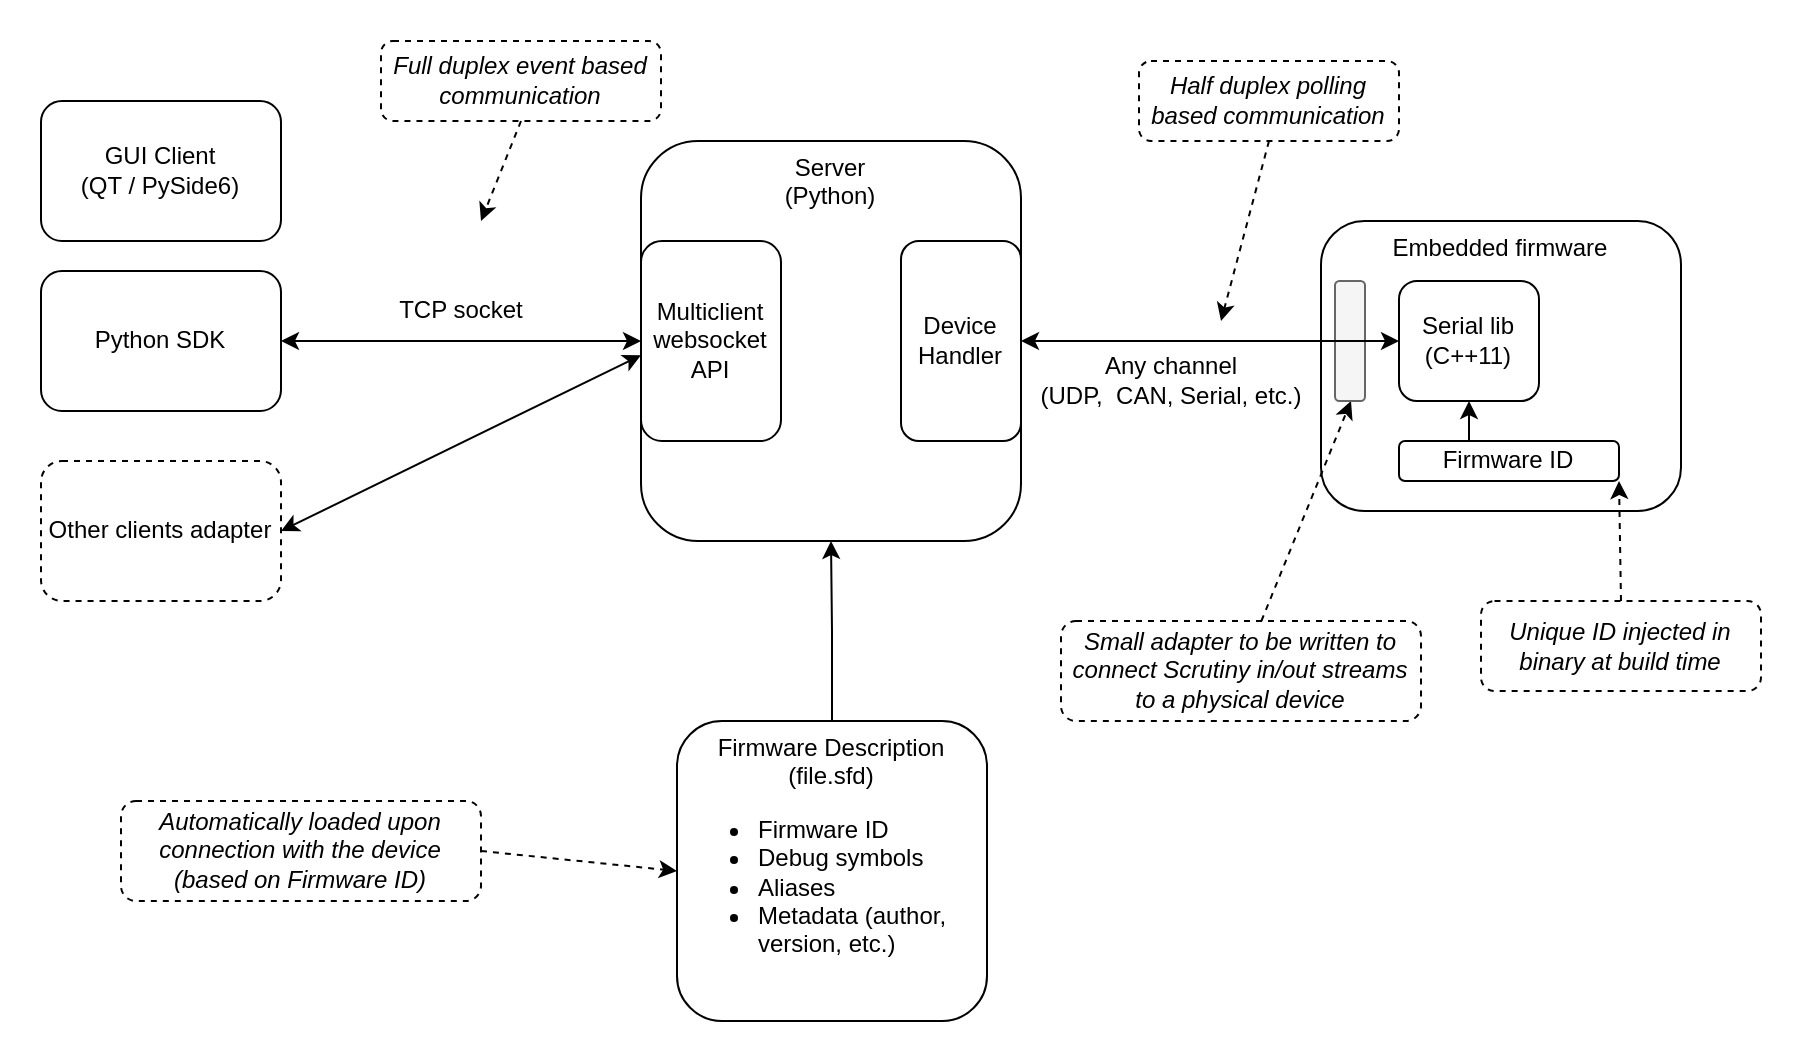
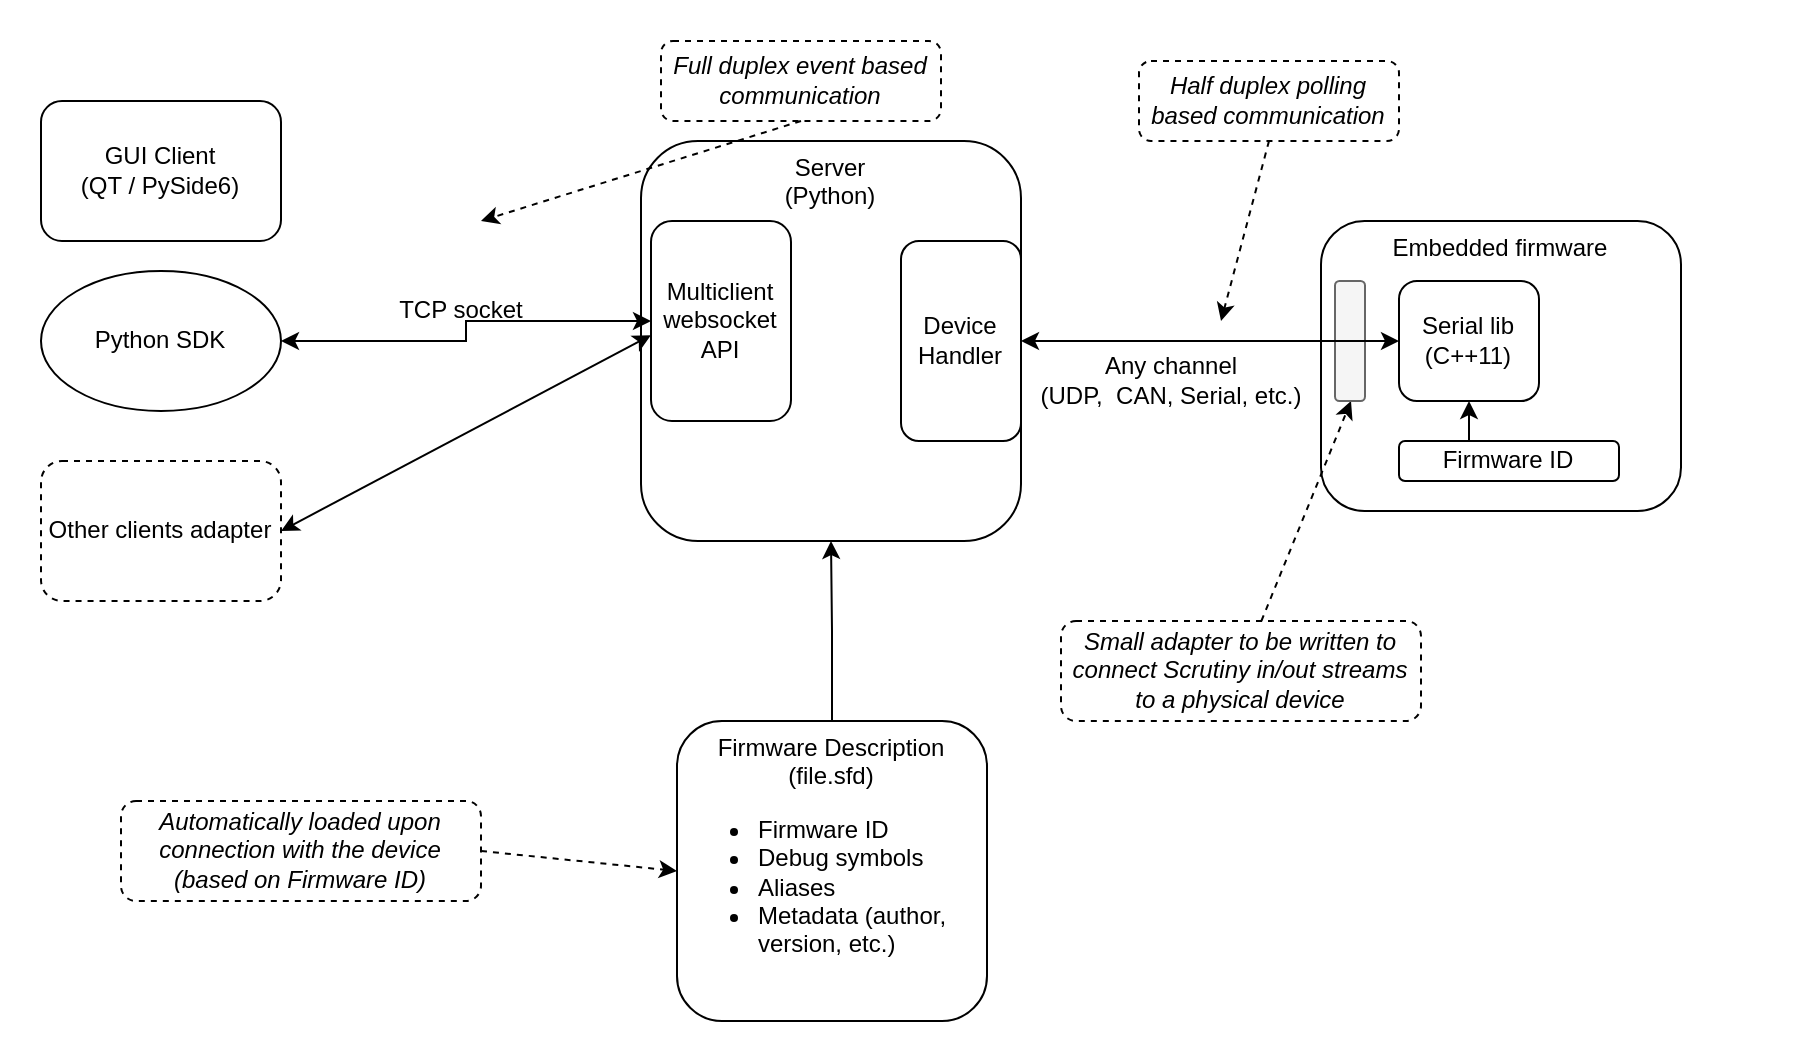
  <mxCell id="0" />
  <mxCell id="1" parent="0" />
  <mxCell id="2" value="&lt;div&gt;Server&lt;/div&gt;&lt;div&gt;(Python)&lt;br&gt;&lt;/div&gt;" style="rounded=1;whiteSpace=wrap;html=1;verticalAlign=top;" parent="1" vertex="1"><mxGeometry x="320" y="70" width="190" height="200" as="geometry" /></mxCell>
  <mxCell id="3" value="Embedded firmware" style="rounded=1;whiteSpace=wrap;html=1;verticalAlign=top;align=center;" parent="1" vertex="1"><mxGeometry x="660" y="110" width="180" height="145" as="geometry" /></mxCell>
  <mxCell id="4" value="&lt;div&gt;Serial lib (C++11)&lt;/div&gt;" style="rounded=1;whiteSpace=wrap;html=1;" parent="1" vertex="1"><mxGeometry x="699" y="140" width="70" height="60" as="geometry" /></mxCell>
  <mxCell id="5" value="&lt;div&gt;GUI Client&lt;br&gt;(QT / PySide6)&lt;br&gt;&lt;/div&gt;" style="rounded=1;whiteSpace=wrap;html=1;" parent="1" vertex="1"><mxGeometry x="20" y="50" width="120" height="70" as="geometry" /></mxCell>
  <mxCell id="6" style="edgeStyle=orthogonalEdgeStyle;rounded=0;orthogonalLoop=1;jettySize=auto;html=1;exitX=1;exitY=0.5;exitDx=0;exitDy=0;startArrow=classic;startFill=1;" parent="1" source="7" target="9" edge="1"><mxGeometry relative="1" as="geometry" /></mxCell>
- <mxCell id="7" value="Python SDK" style="rounded=1;whiteSpace=wrap;html=1;" parent="1" vertex="1"><mxGeometry x="20" y="135" width="120" height="70" as="geometry" /></mxCell>
+ <mxCell id="7" value="Python SDK" style="ellipse;whiteSpace=wrap;html=1;" parent="1" vertex="1"><mxGeometry x="20" y="135" width="120" height="70" as="geometry" /></mxCell>
  <mxCell id="8" value="Other clients adapter" style="rounded=1;whiteSpace=wrap;html=1;dashed=1;" parent="1" vertex="1"><mxGeometry x="20" y="230" width="120" height="70" as="geometry" /></mxCell>
- <mxCell id="9" value="&lt;div&gt;Multiclient &lt;br&gt;&lt;/div&gt;&lt;div&gt;websocket API&lt;/div&gt;" style="rounded=1;whiteSpace=wrap;html=1;verticalAlign=middle;" parent="1" vertex="1"><mxGeometry x="320" y="120" width="70" height="100" as="geometry" /></mxCell>
+ <mxCell id="9" value="&lt;div&gt;Multiclient &lt;br&gt;&lt;/div&gt;&lt;div&gt;websocket API&lt;/div&gt;" style="rounded=1;whiteSpace=wrap;html=1;verticalAlign=middle;" parent="1" vertex="1"><mxGeometry x="325" y="110" width="70" height="100" as="geometry" /></mxCell>
  <mxCell id="10" value="Half duplex polling based communication" style="rounded=1;whiteSpace=wrap;html=1;dashed=1;verticalAlign=middle;fontStyle=2;spacingLeft=5;spacingRight=5;spacing=-1;spacingBottom=5;spacingTop=5;" parent="1" vertex="1"><mxGeometry x="569" y="30" width="130" height="40" as="geometry" /></mxCell>
  <mxCell id="11" value="Small adapter to be written to connect Scrutiny in/out streams to a physical device" style="rounded=1;whiteSpace=wrap;html=1;dashed=1;verticalAlign=middle;fontStyle=2;fontFamily=Helvetica;" parent="1" vertex="1"><mxGeometry x="530" y="310" width="180" height="50" as="geometry" /></mxCell>
  <mxCell id="12" value="" style="endArrow=classic;html=1;rounded=0;dashed=1;" parent="1" source="11" edge="1"><mxGeometry width="50" height="50" relative="1" as="geometry"><mxPoint x="420" y="200" as="sourcePoint" /><mxPoint x="675" y="200" as="targetPoint" /></mxGeometry></mxCell>
  <mxCell id="13" value="" style="rounded=1;whiteSpace=wrap;html=1;fillColor=#f5f5f5;fontColor=#333333;strokeColor=#666666;" parent="1" vertex="1"><mxGeometry x="667" y="140" width="15" height="60" as="geometry" /></mxCell>
  <mxCell id="14" style="edgeStyle=orthogonalEdgeStyle;rounded=0;orthogonalLoop=1;jettySize=auto;html=1;startArrow=classic;startFill=1;" parent="1" source="2" target="4" edge="1"><mxGeometry relative="1" as="geometry" /></mxCell>
  <mxCell id="15" value="TCP socket" style="text;html=1;align=center;verticalAlign=middle;resizable=0;points=[];autosize=1;strokeColor=none;fillColor=none;" parent="1" vertex="1"><mxGeometry x="185" y="140" width="90" height="30" as="geometry" /></mxCell>
- <mxCell id="16" value="Full duplex event based communication" style="rounded=1;whiteSpace=wrap;html=1;dashed=1;verticalAlign=middle;fontStyle=2;spacingTop=5;spacingLeft=5;spacingBottom=5;spacingRight=5;" parent="1" vertex="1"><mxGeometry x="190" y="20" width="140" height="40" as="geometry" /></mxCell>
+ <mxCell id="16" value="Full duplex event based communication" style="rounded=1;whiteSpace=wrap;html=1;dashed=1;verticalAlign=middle;fontStyle=2;spacingTop=5;spacingLeft=5;spacingBottom=5;spacingRight=5;" parent="1" vertex="1"><mxGeometry x="330" y="20" width="140" height="40" as="geometry" /></mxCell>
  <mxCell id="17" value="" style="endArrow=classic;html=1;rounded=0;dashed=1;exitX=0.5;exitY=1;exitDx=0;exitDy=0;" parent="1" source="10" edge="1"><mxGeometry width="50" height="50" relative="1" as="geometry"><mxPoint x="714.12" y="320" as="sourcePoint" /><mxPoint x="610" y="160" as="targetPoint" /></mxGeometry></mxCell>
  <mxCell id="18" value="" style="endArrow=classic;html=1;rounded=0;dashed=1;exitX=0.5;exitY=1;exitDx=0;exitDy=0;" parent="1" source="16" edge="1"><mxGeometry width="50" height="50" relative="1" as="geometry"><mxPoint x="535" y="80" as="sourcePoint" /><mxPoint x="240" y="110" as="targetPoint" /></mxGeometry></mxCell>
  <mxCell id="19" value="Any channel&lt;br&gt;&lt;div&gt;(UDP,&amp;nbsp; CAN, Serial, etc.)&lt;/div&gt;" style="text;html=1;align=center;verticalAlign=middle;resizable=0;points=[];autosize=1;strokeColor=none;fillColor=none;" parent="1" vertex="1"><mxGeometry x="510" y="170" width="150" height="40" as="geometry" /></mxCell>
  <mxCell id="20" value="" style="endArrow=classic;startArrow=classic;html=1;rounded=0;entryX=0;entryY=0.571;entryDx=0;entryDy=0;entryPerimeter=0;exitX=1;exitY=0.5;exitDx=0;exitDy=0;" parent="1" source="8" target="9" edge="1"><mxGeometry width="50" height="50" relative="1" as="geometry"><mxPoint x="150" y="270" as="sourcePoint" /><mxPoint x="430" y="210" as="targetPoint" /></mxGeometry></mxCell>
  <mxCell id="21" style="edgeStyle=orthogonalEdgeStyle;rounded=0;orthogonalLoop=1;jettySize=auto;html=1;exitX=0.5;exitY=0;exitDx=0;exitDy=0;" parent="1" source="22" target="2" edge="1"><mxGeometry relative="1" as="geometry" /></mxCell>
  <mxCell id="22" value="&lt;div align=&quot;center&quot;&gt;Firmware Description&lt;br&gt;(file.sfd)&lt;br&gt;&lt;/div&gt;&lt;div align=&quot;left&quot;&gt;&lt;ul&gt;&lt;li&gt;Firmware ID&lt;/li&gt;&lt;li&gt;Debug symbols&lt;/li&gt;&lt;li&gt;Aliases&lt;/li&gt;&lt;li&gt;Metadata (author, version, etc.)&lt;br&gt;&lt;/li&gt;&lt;/ul&gt;&lt;/div&gt;" style="rounded=1;whiteSpace=wrap;html=1;verticalAlign=top;" parent="1" vertex="1"><mxGeometry x="338" y="360" width="155" height="150" as="geometry" /></mxCell>
  <mxCell id="23" value="Device Handler" style="rounded=1;whiteSpace=wrap;html=1;verticalAlign=middle;" parent="1" vertex="1"><mxGeometry x="450" y="120" width="60" height="100" as="geometry" /></mxCell>
  <mxCell id="24" style="edgeStyle=orthogonalEdgeStyle;rounded=0;orthogonalLoop=1;jettySize=auto;html=1;exitX=0.5;exitY=0;exitDx=0;exitDy=0;entryX=0.5;entryY=1;entryDx=0;entryDy=0;fontFamily=Helvetica;" parent="1" source="25" target="4" edge="1"><mxGeometry relative="1" as="geometry" /></mxCell>
  <mxCell id="25" value="Firmware ID" style="rounded=1;whiteSpace=wrap;html=1;" parent="1" vertex="1"><mxGeometry x="699" y="220" width="110" height="20" as="geometry" /></mxCell>
- <mxCell id="26" value="Unique ID injected in binary at build time" style="rounded=1;whiteSpace=wrap;html=1;dashed=1;verticalAlign=middle;fontStyle=2" parent="1" vertex="1"><mxGeometry x="740" y="300" width="140" height="45" as="geometry" /></mxCell>
- <mxCell id="27" value="" style="endArrow=classic;html=1;rounded=0;dashed=1;entryX=1;entryY=1;entryDx=0;entryDy=0;exitX=0.5;exitY=0;exitDx=0;exitDy=0;" parent="1" source="26" target="25" edge="1"><mxGeometry width="50" height="50" relative="1" as="geometry"><mxPoint x="810" y="290" as="sourcePoint" /><mxPoint x="688" y="210" as="targetPoint" /></mxGeometry></mxCell>
  <mxCell id="28" value="&lt;div&gt;Automatically loaded upon connection with the device&lt;/div&gt;&lt;div&gt;(based on Firmware ID)&lt;/div&gt;" style="rounded=1;whiteSpace=wrap;html=1;dashed=1;verticalAlign=middle;fontStyle=2;fontFamily=Helvetica;" parent="1" vertex="1"><mxGeometry x="60" y="400" width="180" height="50" as="geometry" /></mxCell>
  <mxCell id="29" value="" style="endArrow=classic;html=1;rounded=0;dashed=1;entryX=0;entryY=0.5;entryDx=0;entryDy=0;exitX=1;exitY=0.5;exitDx=0;exitDy=0;" parent="1" source="28" target="22" edge="1"><mxGeometry width="50" height="50" relative="1" as="geometry"><mxPoint x="190" y="410" as="sourcePoint" /><mxPoint x="235" y="300" as="targetPoint" /></mxGeometry></mxCell>
